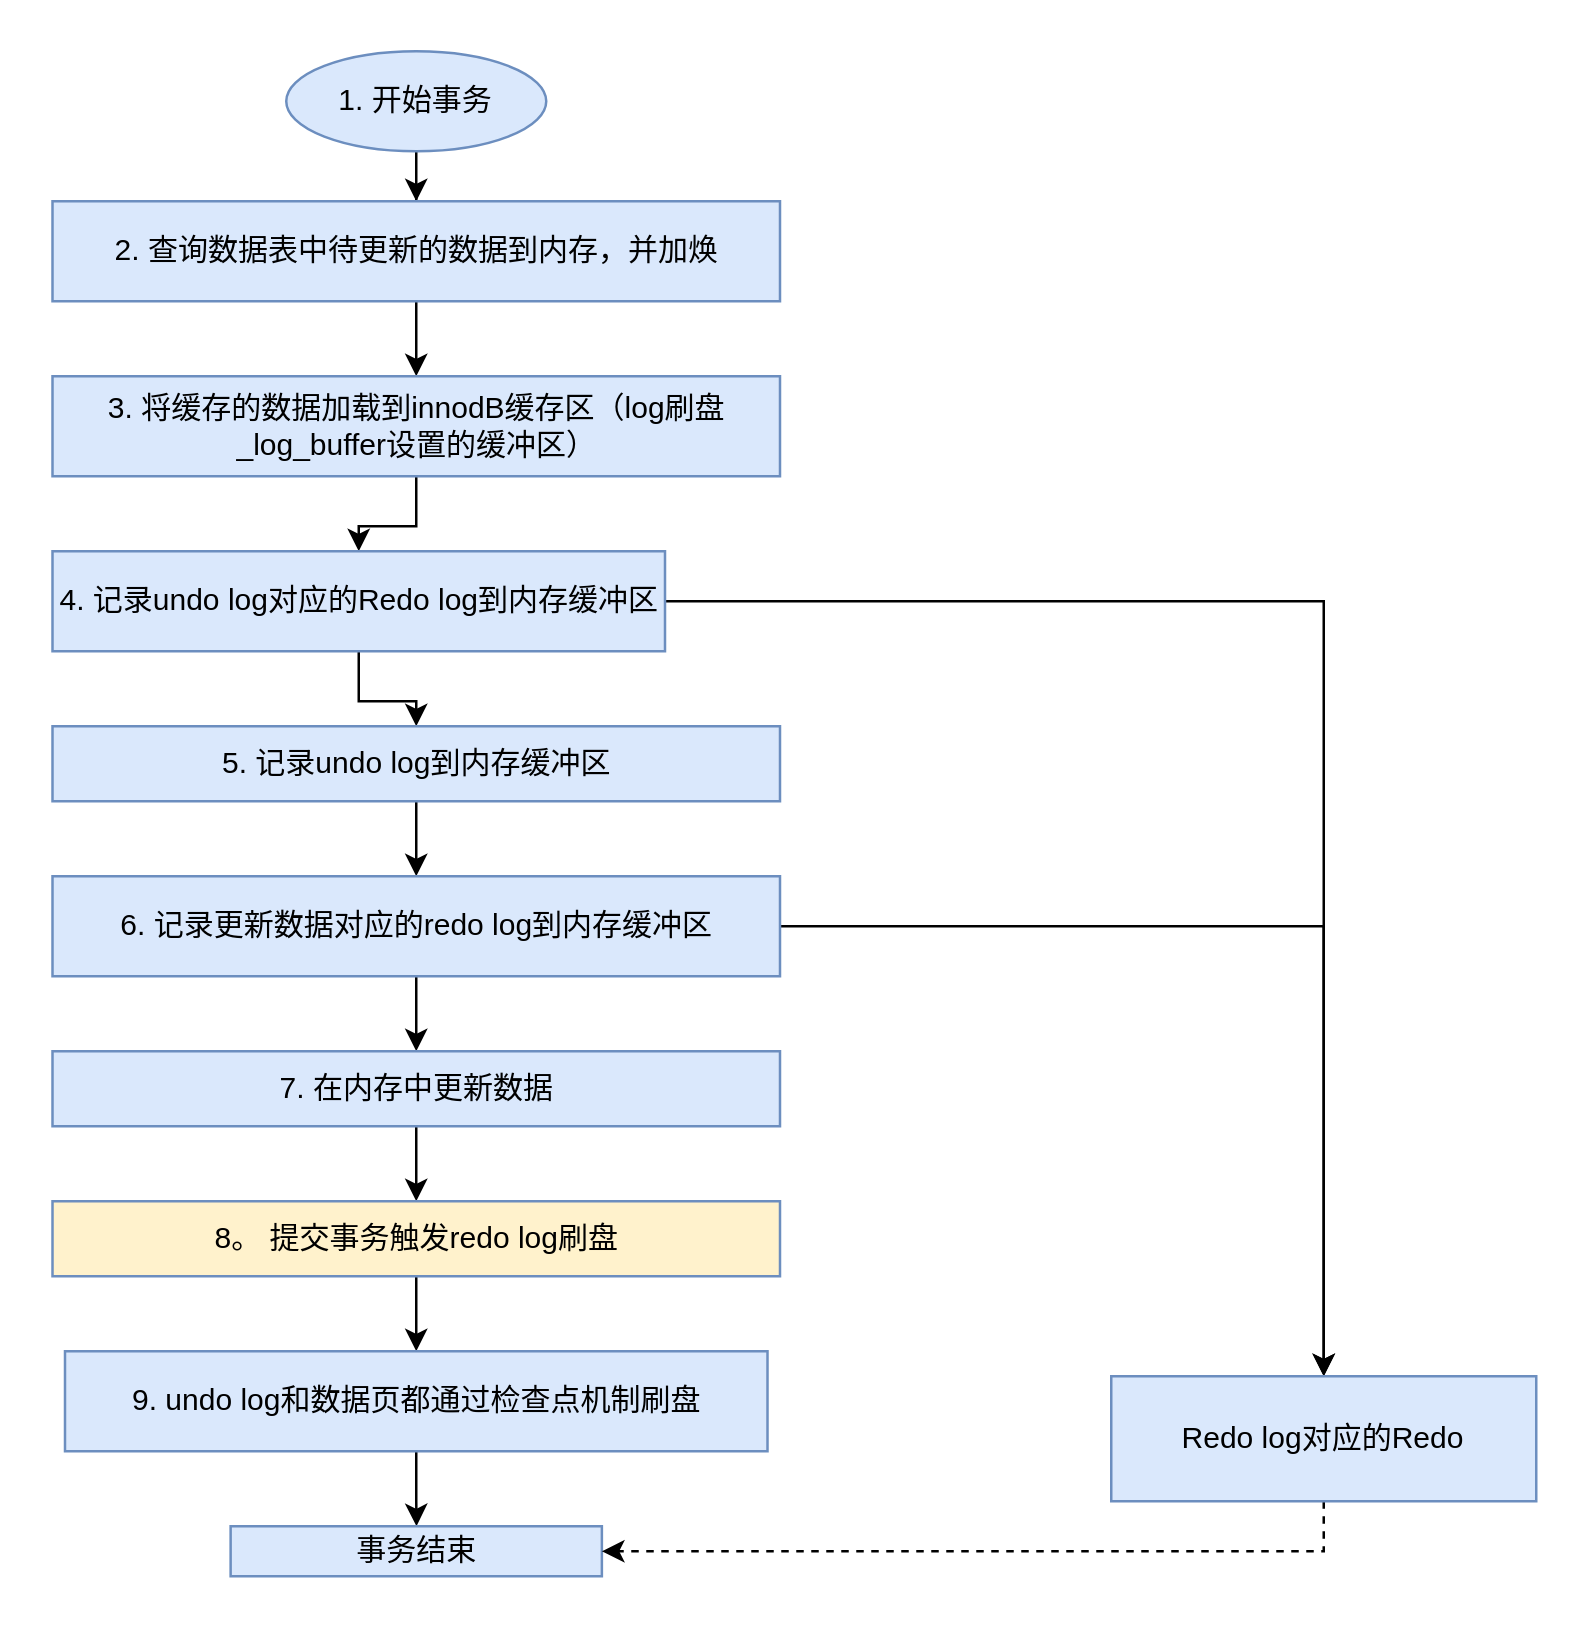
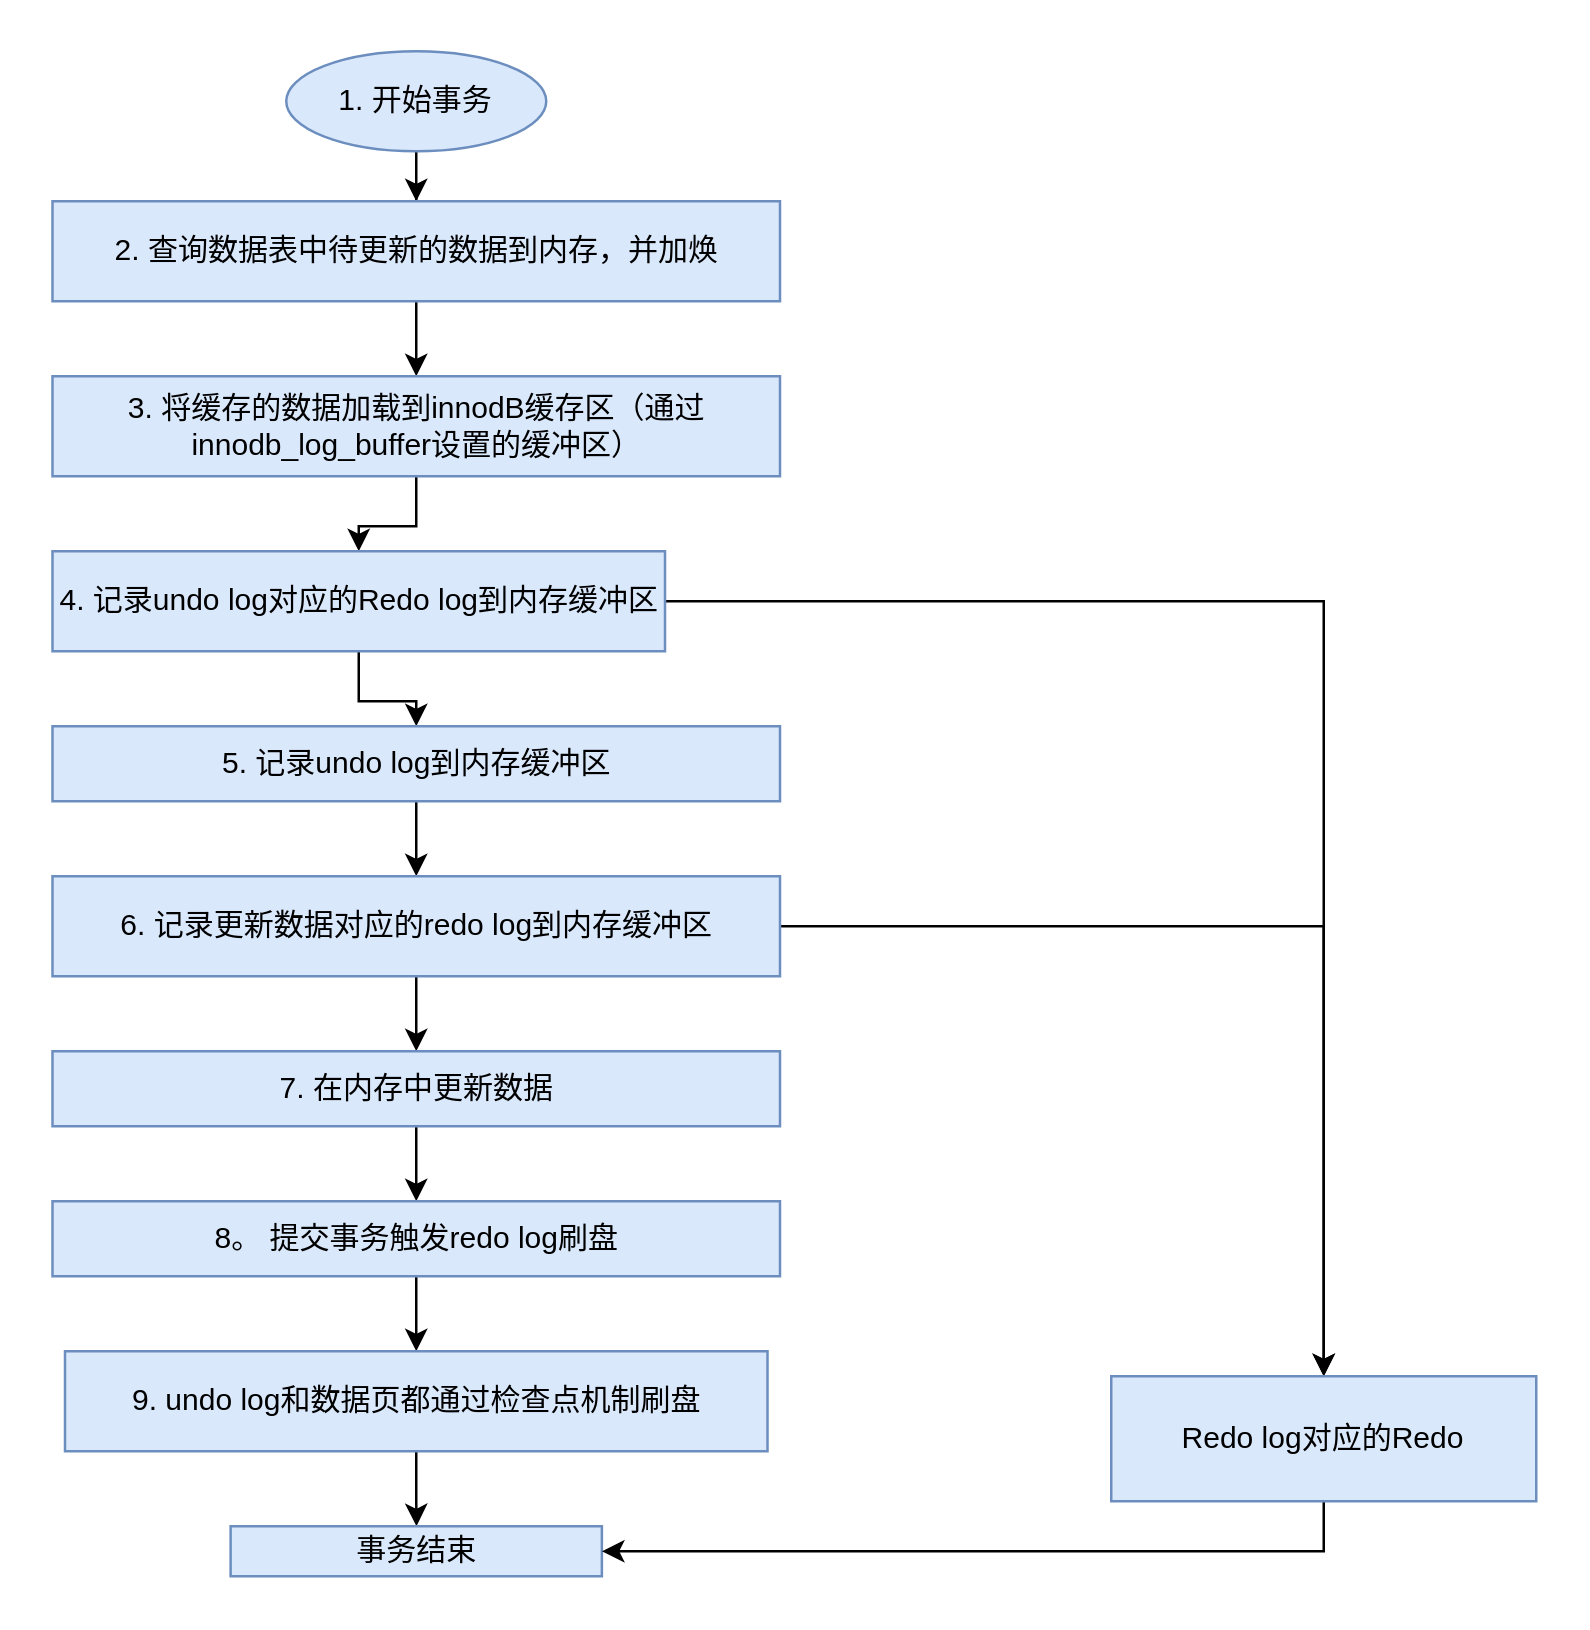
  <mxCell id="0" />
  <mxCell id="1" parent="0" />
  <mxCell id="2" value="" style="edgeStyle=orthogonalEdgeStyle;rounded=0;orthogonalLoop=1;jettySize=auto;html=1;" edge="1" parent="1" source="3" target="5"><mxGeometry relative="1" as="geometry" /></mxCell>
  <mxCell id="3" value="1. 开始事务" style="ellipse;whiteSpace=wrap;html=1;fillColor=#dae8fc;strokeColor=#6c8ebf;" vertex="1" parent="1"><mxGeometry x="114" y="20" width="104" height="40" as="geometry" /></mxCell>
  <mxCell id="4" value="" style="edgeStyle=orthogonalEdgeStyle;rounded=0;orthogonalLoop=1;jettySize=auto;html=1;" edge="1" parent="1" source="5" target="7"><mxGeometry relative="1" as="geometry" /></mxCell>
  <mxCell id="5" value="2. 查询数据表中待更新的数据到内存，并加焕" style="rounded=0;whiteSpace=wrap;html=1;fillColor=#dae8fc;strokeColor=#6c8ebf;" vertex="1" parent="1"><mxGeometry x="20.5" y="80" width="291" height="40" as="geometry" /></mxCell>
  <mxCell id="6" value="" style="edgeStyle=orthogonalEdgeStyle;rounded=0;orthogonalLoop=1;jettySize=auto;html=1;" edge="1" parent="1" source="7" target="10"><mxGeometry relative="1" as="geometry" /></mxCell>
- <mxCell id="7" value="3. 将缓存的数据加载到innodB缓存区（log刷盘_log_buffer设置的缓冲区）" style="rounded=0;whiteSpace=wrap;html=1;fillColor=#dae8fc;strokeColor=#6c8ebf;" vertex="1" parent="1"><mxGeometry x="20.5" y="150" width="291" height="40" as="geometry" /></mxCell>
+ <mxCell id="7" value="3. 将缓存的数据加载到innodB缓存区（通过innodb_log_buffer设置的缓冲区）" style="rounded=0;whiteSpace=wrap;html=1;fillColor=#dae8fc;strokeColor=#6c8ebf;" vertex="1" parent="1"><mxGeometry x="20.5" y="150" width="291" height="40" as="geometry" /></mxCell>
  <mxCell id="8" value="" style="edgeStyle=orthogonalEdgeStyle;rounded=0;orthogonalLoop=1;jettySize=auto;html=1;" edge="1" parent="1" source="10" target="12"><mxGeometry relative="1" as="geometry" /></mxCell>
  <mxCell id="9" style="edgeStyle=orthogonalEdgeStyle;rounded=0;orthogonalLoop=1;jettySize=auto;html=1;entryX=0.5;entryY=0;entryDx=0;entryDy=0;" edge="1" parent="1" source="10" target="24"><mxGeometry relative="1" as="geometry" /></mxCell>
  <mxCell id="10" value="4. 记录undo log对应的Redo log到内存缓冲区" style="rounded=0;whiteSpace=wrap;html=1;fillColor=#dae8fc;strokeColor=#6c8ebf;" vertex="1" parent="1"><mxGeometry x="20.5" y="220" width="245" height="40" as="geometry" /></mxCell>
  <mxCell id="11" value="" style="edgeStyle=orthogonalEdgeStyle;rounded=0;orthogonalLoop=1;jettySize=auto;html=1;" edge="1" parent="1" source="12" target="15"><mxGeometry relative="1" as="geometry" /></mxCell>
  <mxCell id="12" value="5. 记录undo log到内存缓冲区" style="rounded=0;whiteSpace=wrap;html=1;fillColor=#dae8fc;strokeColor=#6c8ebf;" vertex="1" parent="1"><mxGeometry x="20.5" y="290" width="291" height="30" as="geometry" /></mxCell>
  <mxCell id="13" value="" style="edgeStyle=orthogonalEdgeStyle;rounded=0;orthogonalLoop=1;jettySize=auto;html=1;" edge="1" parent="1" source="15" target="17"><mxGeometry relative="1" as="geometry" /></mxCell>
  <mxCell id="14" style="edgeStyle=orthogonalEdgeStyle;rounded=0;orthogonalLoop=1;jettySize=auto;html=1;exitX=1;exitY=0.5;exitDx=0;exitDy=0;entryX=0.5;entryY=0;entryDx=0;entryDy=0;" edge="1" parent="1" source="15" target="24"><mxGeometry relative="1" as="geometry"><mxPoint x="534" y="570" as="targetPoint" /></mxGeometry></mxCell>
  <mxCell id="15" value="6. 记录更新数据对应的redo log到内存缓冲区" style="rounded=0;whiteSpace=wrap;html=1;fillColor=#dae8fc;strokeColor=#6c8ebf;" vertex="1" parent="1"><mxGeometry x="20.5" y="350" width="291" height="40" as="geometry" /></mxCell>
  <mxCell id="16" value="" style="edgeStyle=orthogonalEdgeStyle;rounded=0;orthogonalLoop=1;jettySize=auto;html=1;" edge="1" parent="1" source="17" target="19"><mxGeometry relative="1" as="geometry" /></mxCell>
  <mxCell id="17" value="7. 在内存中更新数据" style="rounded=0;whiteSpace=wrap;html=1;fillColor=#dae8fc;strokeColor=#6c8ebf;" vertex="1" parent="1"><mxGeometry x="20.5" y="420" width="291" height="30" as="geometry" /></mxCell>
  <mxCell id="18" value="" style="edgeStyle=orthogonalEdgeStyle;rounded=0;orthogonalLoop=1;jettySize=auto;html=1;" edge="1" parent="1" source="19" target="21"><mxGeometry relative="1" as="geometry" /></mxCell>
- <mxCell id="19" value="8。 提交事务触发redo log刷盘" style="rounded=0;whiteSpace=wrap;html=1;fillColor=#fff2cc;strokeColor=#6c8ebf;" vertex="1" parent="1"><mxGeometry x="20.5" y="480" width="291" height="30" as="geometry" /></mxCell>
+ <mxCell id="19" value="8。 提交事务触发redo log刷盘" style="rounded=0;whiteSpace=wrap;html=1;fillColor=#dae8fc;strokeColor=#6c8ebf;" vertex="1" parent="1"><mxGeometry x="20.5" y="480" width="291" height="30" as="geometry" /></mxCell>
  <mxCell id="20" value="" style="edgeStyle=orthogonalEdgeStyle;rounded=0;orthogonalLoop=1;jettySize=auto;html=1;" edge="1" parent="1" source="21" target="22"><mxGeometry relative="1" as="geometry" /></mxCell>
  <mxCell id="21" value="9. undo log和数据页都通过检查点机制刷盘" style="rounded=0;whiteSpace=wrap;html=1;fillColor=#dae8fc;strokeColor=#6c8ebf;" vertex="1" parent="1"><mxGeometry x="25.5" y="540" width="281" height="40" as="geometry" /></mxCell>
  <mxCell id="22" value="事务结束" style="rounded=0;whiteSpace=wrap;html=1;fillColor=#dae8fc;strokeColor=#6c8ebf;" vertex="1" parent="1"><mxGeometry x="91.75" y="610" width="148.5" height="20" as="geometry" /></mxCell>
- <mxCell id="23" style="edgeStyle=orthogonalEdgeStyle;rounded=0;orthogonalLoop=1;jettySize=auto;html=1;exitX=0.5;exitY=1;exitDx=0;exitDy=0;entryX=1;entryY=0.5;entryDx=0;entryDy=0;dashed=1;" edge="1" parent="1" source="24" target="22"><mxGeometry relative="1" as="geometry" /></mxCell>
+ <mxCell id="23" style="edgeStyle=orthogonalEdgeStyle;rounded=0;orthogonalLoop=1;jettySize=auto;html=1;exitX=0.5;exitY=1;exitDx=0;exitDy=0;entryX=1;entryY=0.5;entryDx=0;entryDy=0;" edge="1" parent="1" source="24" target="22"><mxGeometry relative="1" as="geometry" /></mxCell>
  <mxCell id="24" value="Redo log对应的Redo" style="rounded=0;whiteSpace=wrap;html=1;fillColor=#dae8fc;strokeColor=#6c8ebf;" vertex="1" parent="1"><mxGeometry x="444" y="550" width="170" height="50" as="geometry" /></mxCell>
